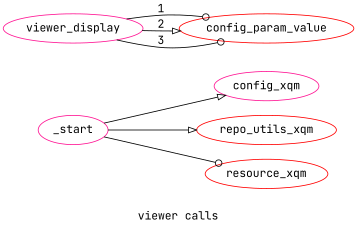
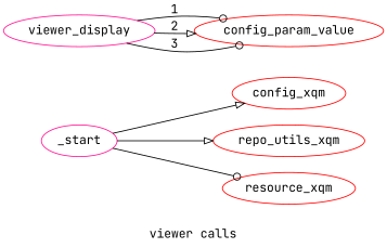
  digraph {
    fontname="JetBrains Mono"
    label="viewer calls"
    rankdir=LR
    node [color=red fontname="JetBrains Mono"]
    edge [arrowhead=onormal fontname="JetBrains Mono"]
    _start [color=deeppink]
-   config_xqm [color=deeppink]
+   config_xqm
    repo_utils_xqm
    resource_xqm
    viewer_display [color=deeppink]
    config_param_value
    _start -> config_xqm
    _start -> repo_utils_xqm
    _start -> resource_xqm [arrowhead=odot]
    viewer_display -> config_param_value [arrowhead=odot label=1]
    viewer_display -> config_param_value [label=2]
    viewer_display -> config_param_value [arrowhead=odot label=3]
  }
